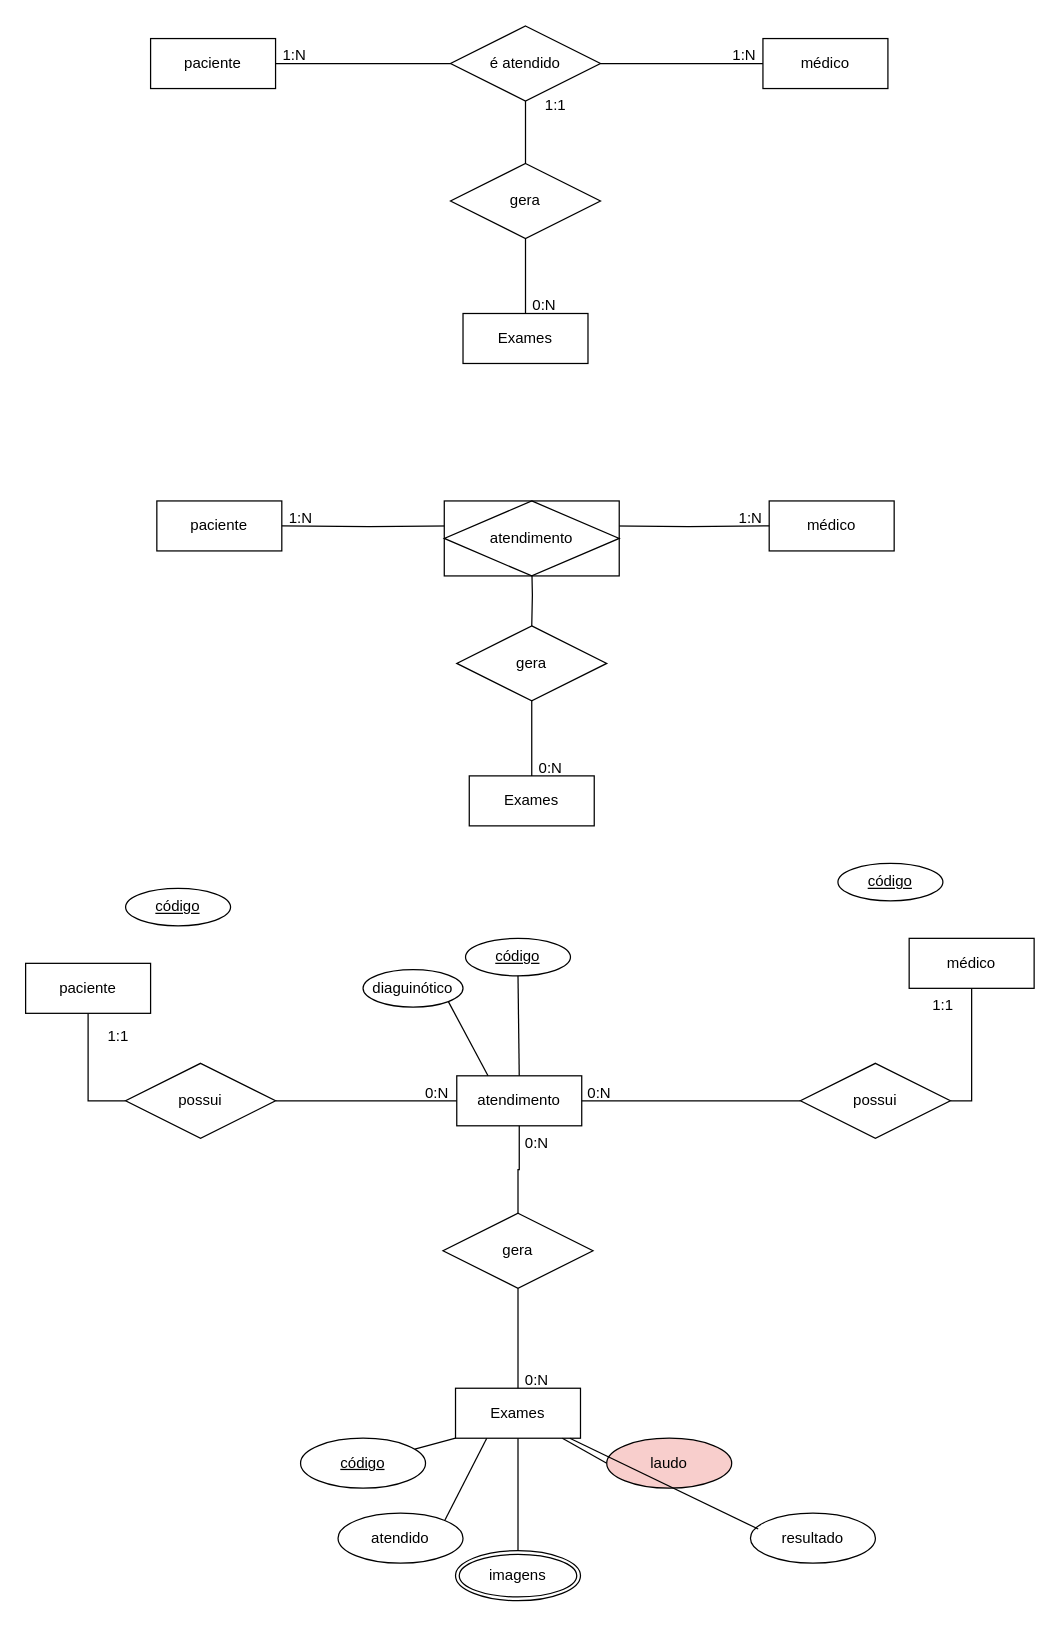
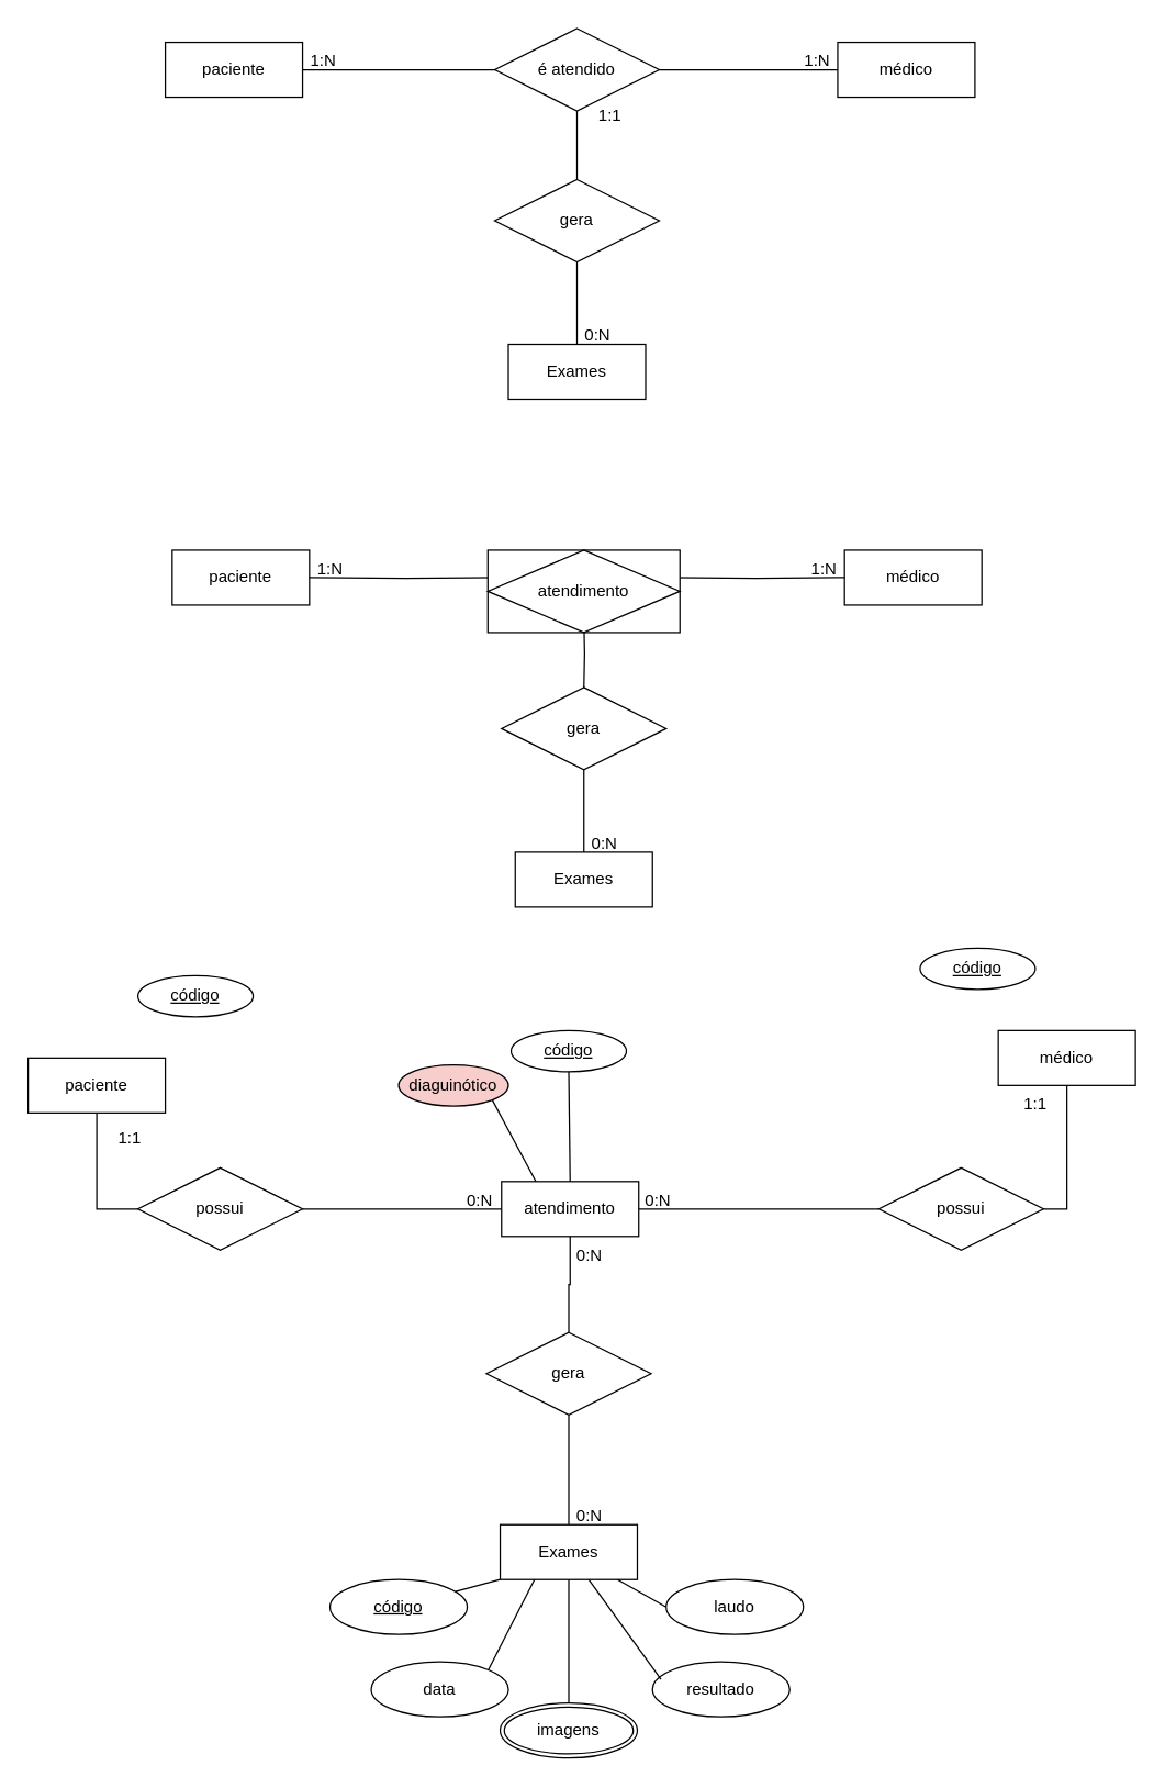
  <mxCell id="0" />
  <mxCell id="1" parent="0" />
  <mxCell id="2" value="paciente" style="whiteSpace=wrap;html=1;align=center;" vertex="1" parent="1"><mxGeometry x="120" y="30" width="100" height="40" as="geometry" /></mxCell>
  <mxCell id="3" value="médico" style="whiteSpace=wrap;html=1;align=center;" vertex="1" parent="1"><mxGeometry x="610" y="30" width="100" height="40" as="geometry" /></mxCell>
  <mxCell id="4" value="Exames" style="whiteSpace=wrap;html=1;align=center;" vertex="1" parent="1"><mxGeometry x="370" y="250" width="100" height="40" as="geometry" /></mxCell>
  <mxCell id="5" style="edgeStyle=orthogonalEdgeStyle;rounded=0;orthogonalLoop=1;jettySize=auto;html=1;entryX=1;entryY=0.5;entryDx=0;entryDy=0;endArrow=none;endFill=0;" edge="1" parent="1" source="8" target="2"><mxGeometry relative="1" as="geometry" /></mxCell>
  <mxCell id="6" style="edgeStyle=orthogonalEdgeStyle;rounded=0;orthogonalLoop=1;jettySize=auto;html=1;endArrow=none;endFill=0;" edge="1" parent="1" source="8" target="3"><mxGeometry relative="1" as="geometry" /></mxCell>
  <mxCell id="7" style="edgeStyle=orthogonalEdgeStyle;rounded=0;orthogonalLoop=1;jettySize=auto;html=1;endArrow=none;endFill=0;" edge="1" parent="1" source="8" target="10"><mxGeometry relative="1" as="geometry" /></mxCell>
  <mxCell id="8" value="é atendido" style="shape=rhombus;perimeter=rhombusPerimeter;whiteSpace=wrap;html=1;align=center;" vertex="1" parent="1"><mxGeometry x="360" y="20" width="120" height="60" as="geometry" /></mxCell>
  <mxCell id="9" style="edgeStyle=orthogonalEdgeStyle;rounded=0;orthogonalLoop=1;jettySize=auto;html=1;endArrow=none;endFill=0;" edge="1" parent="1" source="10" target="4"><mxGeometry relative="1" as="geometry" /></mxCell>
  <mxCell id="10" value="gera" style="shape=rhombus;perimeter=rhombusPerimeter;whiteSpace=wrap;html=1;align=center;" vertex="1" parent="1"><mxGeometry x="360" y="130" width="120" height="60" as="geometry" /></mxCell>
  <mxCell id="11" value="1:N" style="text;strokeColor=none;fillColor=none;spacingLeft=4;spacingRight=4;overflow=hidden;rotatable=0;points=[[0,0.5],[1,0.5]];portConstraint=eastwest;fontSize=12;" vertex="1" parent="1"><mxGeometry x="580" y="30" width="30" height="20" as="geometry" /></mxCell>
  <mxCell id="12" value="1:N" style="text;strokeColor=none;fillColor=none;spacingLeft=4;spacingRight=4;overflow=hidden;rotatable=0;points=[[0,0.5],[1,0.5]];portConstraint=eastwest;fontSize=12;" vertex="1" parent="1"><mxGeometry x="220" y="30" width="30" height="20" as="geometry" /></mxCell>
  <mxCell id="13" value="0:N" style="text;strokeColor=none;fillColor=none;spacingLeft=4;spacingRight=4;overflow=hidden;rotatable=0;points=[[0,0.5],[1,0.5]];portConstraint=eastwest;fontSize=12;" vertex="1" parent="1"><mxGeometry x="420" y="230" width="30" height="20" as="geometry" /></mxCell>
  <mxCell id="14" value="1:1" style="text;strokeColor=none;fillColor=none;spacingLeft=4;spacingRight=4;overflow=hidden;rotatable=0;points=[[0,0.5],[1,0.5]];portConstraint=eastwest;fontSize=12;" vertex="1" parent="1"><mxGeometry x="430" y="70" width="30" height="20" as="geometry" /></mxCell>
  <mxCell id="15" value="paciente" style="whiteSpace=wrap;html=1;align=center;" vertex="1" parent="1"><mxGeometry x="125" y="400" width="100" height="40" as="geometry" /></mxCell>
  <mxCell id="16" value="médico" style="whiteSpace=wrap;html=1;align=center;" vertex="1" parent="1"><mxGeometry x="615" y="400" width="100" height="40" as="geometry" /></mxCell>
  <mxCell id="17" value="Exames" style="whiteSpace=wrap;html=1;align=center;" vertex="1" parent="1"><mxGeometry x="375" y="620" width="100" height="40" as="geometry" /></mxCell>
  <mxCell id="18" style="edgeStyle=orthogonalEdgeStyle;rounded=0;orthogonalLoop=1;jettySize=auto;html=1;entryX=1;entryY=0.5;entryDx=0;entryDy=0;endArrow=none;endFill=0;" edge="1" parent="1" target="15"><mxGeometry relative="1" as="geometry"><mxPoint x="365" y="420" as="sourcePoint" /></mxGeometry></mxCell>
  <mxCell id="19" style="edgeStyle=orthogonalEdgeStyle;rounded=0;orthogonalLoop=1;jettySize=auto;html=1;endArrow=none;endFill=0;" edge="1" parent="1" target="16"><mxGeometry relative="1" as="geometry"><mxPoint x="485" y="420" as="sourcePoint" /></mxGeometry></mxCell>
  <mxCell id="20" style="edgeStyle=orthogonalEdgeStyle;rounded=0;orthogonalLoop=1;jettySize=auto;html=1;endArrow=none;endFill=0;" edge="1" parent="1" target="22"><mxGeometry relative="1" as="geometry"><mxPoint x="425" y="450" as="sourcePoint" /></mxGeometry></mxCell>
  <mxCell id="21" style="edgeStyle=orthogonalEdgeStyle;rounded=0;orthogonalLoop=1;jettySize=auto;html=1;endArrow=none;endFill=0;" edge="1" parent="1" source="22" target="17"><mxGeometry relative="1" as="geometry" /></mxCell>
  <mxCell id="22" value="gera" style="shape=rhombus;perimeter=rhombusPerimeter;whiteSpace=wrap;html=1;align=center;" vertex="1" parent="1"><mxGeometry x="365" y="500" width="120" height="60" as="geometry" /></mxCell>
  <mxCell id="23" value="1:N" style="text;strokeColor=none;fillColor=none;spacingLeft=4;spacingRight=4;overflow=hidden;rotatable=0;points=[[0,0.5],[1,0.5]];portConstraint=eastwest;fontSize=12;" vertex="1" parent="1"><mxGeometry x="585" y="400" width="30" height="20" as="geometry" /></mxCell>
  <mxCell id="24" value="1:N" style="text;strokeColor=none;fillColor=none;spacingLeft=4;spacingRight=4;overflow=hidden;rotatable=0;points=[[0,0.5],[1,0.5]];portConstraint=eastwest;fontSize=12;" vertex="1" parent="1"><mxGeometry x="225" y="400" width="30" height="20" as="geometry" /></mxCell>
  <mxCell id="25" value="0:N" style="text;strokeColor=none;fillColor=none;spacingLeft=4;spacingRight=4;overflow=hidden;rotatable=0;points=[[0,0.5],[1,0.5]];portConstraint=eastwest;fontSize=12;" vertex="1" parent="1"><mxGeometry x="425" y="600" width="30" height="20" as="geometry" /></mxCell>
  <mxCell id="26" value="1:1" style="text;strokeColor=none;fillColor=none;spacingLeft=4;spacingRight=4;overflow=hidden;rotatable=0;points=[[0,0.5],[1,0.5]];portConstraint=eastwest;fontSize=12;" vertex="1" parent="1"><mxGeometry x="435" y="440" width="30" height="20" as="geometry" /></mxCell>
  <mxCell id="27" value="atendimento" style="shape=associativeEntity;whiteSpace=wrap;html=1;align=center;" vertex="1" parent="1"><mxGeometry x="355" y="400" width="140" height="60" as="geometry" /></mxCell>
  <mxCell id="28" style="edgeStyle=orthogonalEdgeStyle;rounded=0;orthogonalLoop=1;jettySize=auto;html=1;entryX=0;entryY=0.5;entryDx=0;entryDy=0;endArrow=none;endFill=0;" edge="1" parent="1" source="29" target="38"><mxGeometry relative="1" as="geometry" /></mxCell>
  <mxCell id="29" value="paciente" style="whiteSpace=wrap;html=1;align=center;" vertex="1" parent="1"><mxGeometry x="20" y="770" width="100" height="40" as="geometry" /></mxCell>
  <mxCell id="30" style="edgeStyle=orthogonalEdgeStyle;rounded=0;orthogonalLoop=1;jettySize=auto;html=1;endArrow=none;endFill=0;exitX=0.5;exitY=1;exitDx=0;exitDy=0;" edge="1" parent="1" source="31" target="40"><mxGeometry relative="1" as="geometry"><Array as="points"><mxPoint x="665" y="880" /></Array></mxGeometry></mxCell>
  <mxCell id="31" value="médico" style="whiteSpace=wrap;html=1;align=center;" vertex="1" parent="1"><mxGeometry x="727" y="750" width="100" height="40" as="geometry" /></mxCell>
  <mxCell id="32" value="Exames" style="whiteSpace=wrap;html=1;align=center;" vertex="1" parent="1"><mxGeometry x="364" y="1110" width="100" height="40" as="geometry" /></mxCell>
  <mxCell id="33" style="edgeStyle=orthogonalEdgeStyle;rounded=0;orthogonalLoop=1;jettySize=auto;html=1;endArrow=none;endFill=0;" edge="1" parent="1" source="34" target="32"><mxGeometry relative="1" as="geometry" /></mxCell>
  <mxCell id="34" value="gera" style="shape=rhombus;perimeter=rhombusPerimeter;whiteSpace=wrap;html=1;align=center;" vertex="1" parent="1"><mxGeometry x="354" y="970" width="120" height="60" as="geometry" /></mxCell>
  <mxCell id="35" style="edgeStyle=orthogonalEdgeStyle;rounded=0;orthogonalLoop=1;jettySize=auto;html=1;endArrow=none;endFill=0;" edge="1" parent="1" source="36" target="34"><mxGeometry relative="1" as="geometry" /></mxCell>
  <mxCell id="36" value="atendimento" style="whiteSpace=wrap;html=1;align=center;" vertex="1" parent="1"><mxGeometry x="365" y="860" width="100" height="40" as="geometry" /></mxCell>
  <mxCell id="37" style="edgeStyle=orthogonalEdgeStyle;rounded=0;orthogonalLoop=1;jettySize=auto;html=1;entryX=0;entryY=0.5;entryDx=0;entryDy=0;endArrow=none;endFill=0;" edge="1" parent="1" source="38" target="36"><mxGeometry relative="1" as="geometry" /></mxCell>
  <mxCell id="38" value="possui" style="shape=rhombus;perimeter=rhombusPerimeter;whiteSpace=wrap;html=1;align=center;" vertex="1" parent="1"><mxGeometry x="100" y="850" width="120" height="60" as="geometry" /></mxCell>
  <mxCell id="39" style="edgeStyle=orthogonalEdgeStyle;rounded=0;orthogonalLoop=1;jettySize=auto;html=1;entryX=1;entryY=0.5;entryDx=0;entryDy=0;endArrow=none;endFill=0;" edge="1" parent="1" source="40" target="36"><mxGeometry relative="1" as="geometry" /></mxCell>
  <mxCell id="40" value="possui" style="shape=rhombus;perimeter=rhombusPerimeter;whiteSpace=wrap;html=1;align=center;" vertex="1" parent="1"><mxGeometry x="640" y="850" width="120" height="60" as="geometry" /></mxCell>
  <mxCell id="41" value="0:N" style="text;strokeColor=none;fillColor=none;spacingLeft=4;spacingRight=4;overflow=hidden;rotatable=0;points=[[0,0.5],[1,0.5]];portConstraint=eastwest;fontSize=12;" vertex="1" parent="1"><mxGeometry x="334" y="860" width="30" height="20" as="geometry" /></mxCell>
  <mxCell id="42" value="1:1" style="text;strokeColor=none;fillColor=none;spacingLeft=4;spacingRight=4;overflow=hidden;rotatable=0;points=[[0,0.5],[1,0.5]];portConstraint=eastwest;fontSize=12;" vertex="1" parent="1"><mxGeometry x="80" y="815" width="30" height="20" as="geometry" /></mxCell>
  <mxCell id="43" value="1:1" style="text;strokeColor=none;fillColor=none;spacingLeft=4;spacingRight=4;overflow=hidden;rotatable=0;points=[[0,0.5],[1,0.5]];portConstraint=eastwest;fontSize=12;" vertex="1" parent="1"><mxGeometry x="740" y="790" width="30" height="20" as="geometry" /></mxCell>
  <mxCell id="44" value="0:N" style="text;strokeColor=none;fillColor=none;spacingLeft=4;spacingRight=4;overflow=hidden;rotatable=0;points=[[0,0.5],[1,0.5]];portConstraint=eastwest;fontSize=12;" vertex="1" parent="1"><mxGeometry x="464" y="860" width="30" height="20" as="geometry" /></mxCell>
  <mxCell id="45" value="0:N" style="text;strokeColor=none;fillColor=none;spacingLeft=4;spacingRight=4;overflow=hidden;rotatable=0;points=[[0,0.5],[1,0.5]];portConstraint=eastwest;fontSize=12;" vertex="1" parent="1"><mxGeometry x="414" y="900" width="30" height="20" as="geometry" /></mxCell>
  <mxCell id="46" value="0:N" style="text;strokeColor=none;fillColor=none;spacingLeft=4;spacingRight=4;overflow=hidden;rotatable=0;points=[[0,0.5],[1,0.5]];portConstraint=eastwest;fontSize=12;" vertex="1" parent="1"><mxGeometry x="414" y="1090" width="30" height="20" as="geometry" /></mxCell>
  <mxCell id="47" value="código" style="ellipse;whiteSpace=wrap;html=1;align=center;fontStyle=4;" vertex="1" parent="1"><mxGeometry x="240" y="1150" width="100" height="40" as="geometry" /></mxCell>
- <mxCell id="48" value="atendido" style="ellipse;whiteSpace=wrap;html=1;align=center;" vertex="1" parent="1"><mxGeometry x="270" y="1210" width="100" height="40" as="geometry" /></mxCell>
- <mxCell id="49" value="laudo" style="ellipse;whiteSpace=wrap;html=1;align=center;fillColor=#f8cecc;" vertex="1" parent="1"><mxGeometry x="485" y="1150" width="100" height="40" as="geometry" /></mxCell>
- <mxCell id="50" value="resultado" style="ellipse;whiteSpace=wrap;html=1;align=center;" vertex="1" parent="1"><mxGeometry x="600" y="1210" width="100" height="40" as="geometry" /></mxCell>
+ <mxCell id="48" value="data" style="ellipse;whiteSpace=wrap;html=1;align=center;" vertex="1" parent="1"><mxGeometry x="270" y="1210" width="100" height="40" as="geometry" /></mxCell>
+ <mxCell id="49" value="laudo" style="ellipse;whiteSpace=wrap;html=1;align=center;" vertex="1" parent="1"><mxGeometry x="485" y="1150" width="100" height="40" as="geometry" /></mxCell>
+ <mxCell id="50" value="resultado" style="ellipse;whiteSpace=wrap;html=1;align=center;" vertex="1" parent="1"><mxGeometry x="475" y="1210" width="100" height="40" as="geometry" /></mxCell>
  <mxCell id="51" value="imagens" style="ellipse;shape=doubleEllipse;margin=3;whiteSpace=wrap;html=1;align=center;" vertex="1" parent="1"><mxGeometry x="364" y="1240" width="100" height="40" as="geometry" /></mxCell>
  <mxCell id="52" value="" style="endArrow=none;html=1;rounded=0;exitX=0.5;exitY=1;exitDx=0;exitDy=0;entryX=0.5;entryY=0;entryDx=0;entryDy=0;" edge="1" parent="1" source="32" target="51"><mxGeometry relative="1" as="geometry"><mxPoint x="460" y="1150" as="sourcePoint" /><mxPoint x="414" y="1200" as="targetPoint" /></mxGeometry></mxCell>
  <mxCell id="53" value="" style="endArrow=none;html=1;rounded=0;entryX=0.062;entryY=0.317;entryDx=0;entryDy=0;entryPerimeter=0;" edge="1" parent="1" source="32" target="50"><mxGeometry relative="1" as="geometry"><mxPoint x="424" y="1160" as="sourcePoint" /><mxPoint x="470" y="1230" as="targetPoint" /></mxGeometry></mxCell>
  <mxCell id="54" value="" style="endArrow=none;html=1;rounded=0;entryX=0;entryY=0.5;entryDx=0;entryDy=0;" edge="1" parent="1" source="32" target="49"><mxGeometry relative="1" as="geometry"><mxPoint x="434" y="1170" as="sourcePoint" /><mxPoint x="434" y="1260" as="targetPoint" /></mxGeometry></mxCell>
  <mxCell id="55" value="" style="endArrow=none;html=1;rounded=0;exitX=0.25;exitY=1;exitDx=0;exitDy=0;entryX=1;entryY=0;entryDx=0;entryDy=0;" edge="1" parent="1" source="32" target="48"><mxGeometry relative="1" as="geometry"><mxPoint x="444" y="1180" as="sourcePoint" /><mxPoint x="444" y="1270" as="targetPoint" /></mxGeometry></mxCell>
  <mxCell id="56" value="" style="endArrow=none;html=1;rounded=0;exitX=0;exitY=1;exitDx=0;exitDy=0;" edge="1" parent="1" source="32" target="47"><mxGeometry relative="1" as="geometry"><mxPoint x="454" y="1190" as="sourcePoint" /><mxPoint x="454" y="1280" as="targetPoint" /></mxGeometry></mxCell>
  <mxCell id="57" value="código" style="ellipse;whiteSpace=wrap;html=1;align=center;fontStyle=4;" vertex="1" parent="1"><mxGeometry x="372" y="750" width="84" height="30" as="geometry" /></mxCell>
- <mxCell id="58" value="diaguinótico" style="ellipse;whiteSpace=wrap;html=1;align=center;" vertex="1" parent="1"><mxGeometry x="290" y="775" width="80" height="30" as="geometry" /></mxCell>
+ <mxCell id="58" value="diaguinótico" style="ellipse;whiteSpace=wrap;html=1;align=center;fillColor=#f8cecc;" vertex="1" parent="1"><mxGeometry x="290" y="775" width="80" height="30" as="geometry" /></mxCell>
  <mxCell id="59" value="código" style="ellipse;whiteSpace=wrap;html=1;align=center;fontStyle=4;" vertex="1" parent="1"><mxGeometry x="100" y="710" width="84" height="30" as="geometry" /></mxCell>
  <mxCell id="60" value="código" style="ellipse;whiteSpace=wrap;html=1;align=center;fontStyle=4;" vertex="1" parent="1"><mxGeometry x="670" y="690" width="84" height="30" as="geometry" /></mxCell>
  <mxCell id="61" value="" style="endArrow=none;html=1;rounded=0;exitX=0.5;exitY=1;exitDx=0;exitDy=0;entryX=0.5;entryY=0;entryDx=0;entryDy=0;" edge="1" parent="1" source="57" target="36"><mxGeometry relative="1" as="geometry"><mxPoint x="399" y="1160" as="sourcePoint" /><mxPoint x="365.08" y="1225.749" as="targetPoint" /></mxGeometry></mxCell>
  <mxCell id="62" value="" style="endArrow=none;html=1;rounded=0;exitX=1;exitY=1;exitDx=0;exitDy=0;entryX=0.25;entryY=0;entryDx=0;entryDy=0;" edge="1" parent="1" source="58" target="36"><mxGeometry relative="1" as="geometry"><mxPoint x="424" y="790" as="sourcePoint" /><mxPoint x="425" y="870" as="targetPoint" /></mxGeometry></mxCell>
